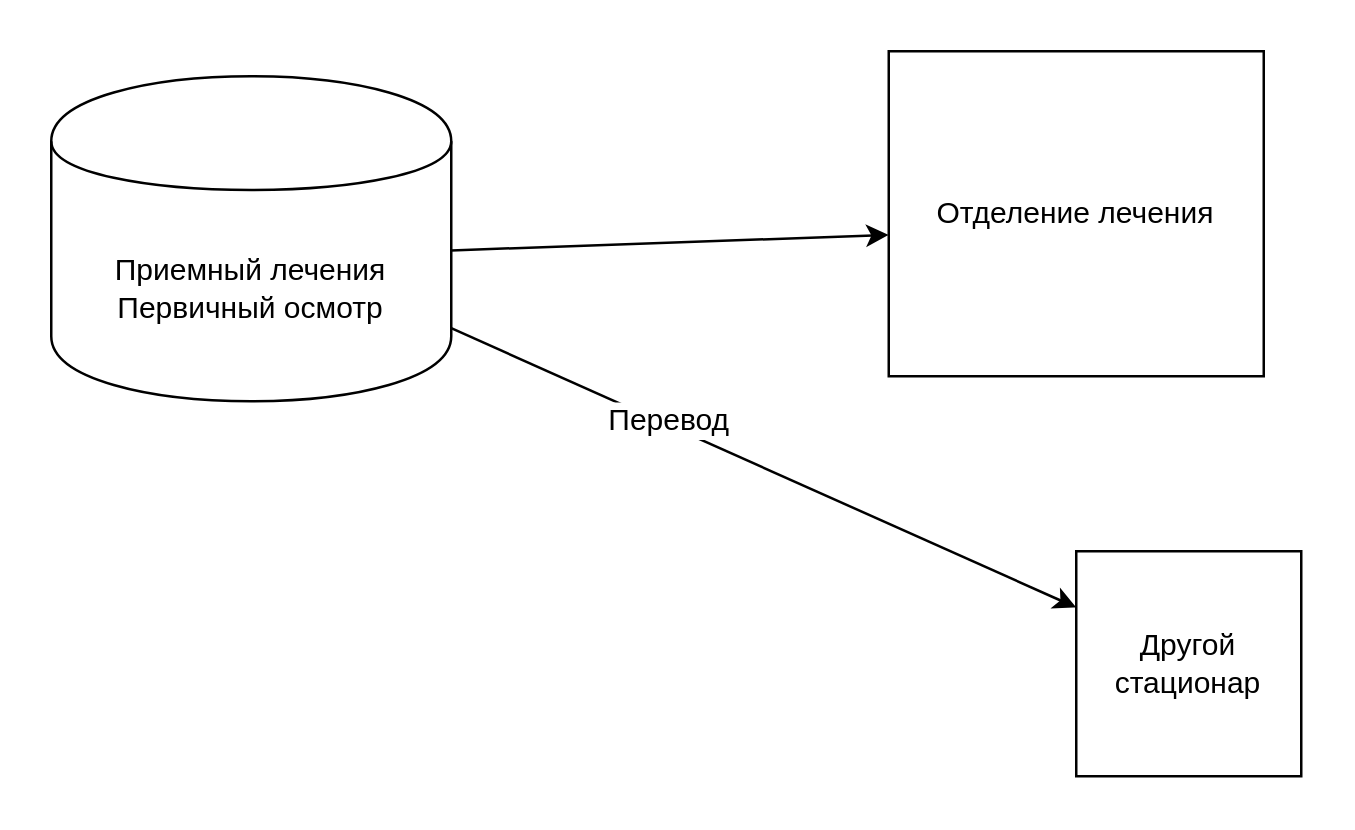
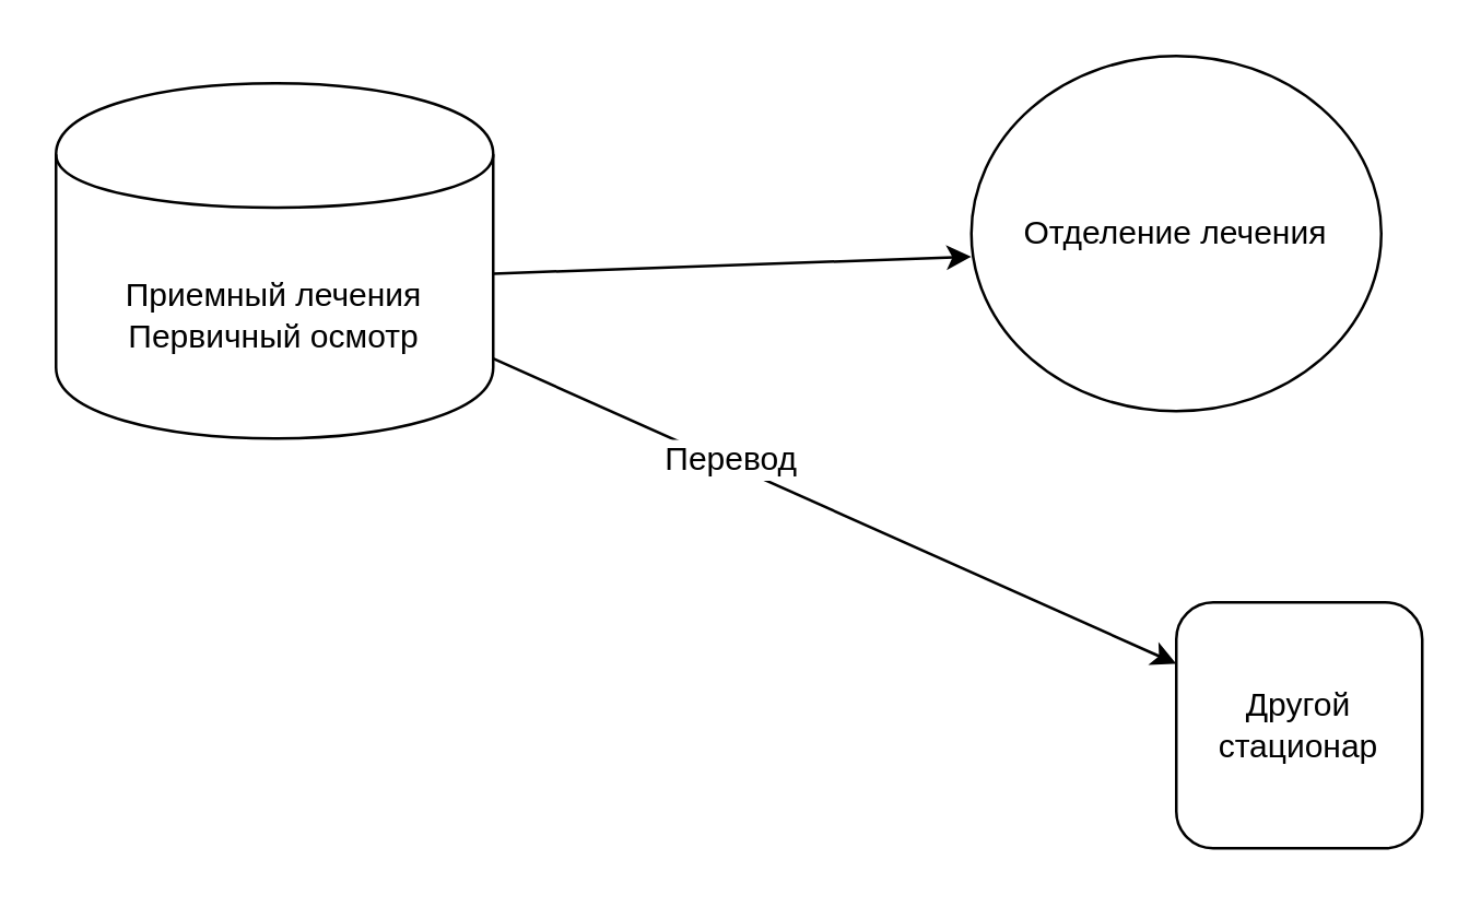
  <mxCell id="0" />
  <mxCell id="1" parent="0" />
  <mxCell id="2" value="Приемный лечения&lt;br&gt;Первичный осмотр" style="shape=cylinder;whiteSpace=wrap;html=1;boundedLbl=1;backgroundOutline=1;" vertex="1" parent="1"><mxGeometry x="20" y="30" width="160" height="130" as="geometry" /></mxCell>
- <mxCell id="3" value="Отделение лечения" style="whiteSpace=wrap;html=1;rounded=0;" vertex="1" parent="1"><mxGeometry x="355" y="20" width="150" height="130" as="geometry" /></mxCell>
+ <mxCell id="3" value="Отделение лечения" style="ellipse;whiteSpace=wrap;html=1;" vertex="1" parent="1"><mxGeometry x="355" y="20" width="150" height="130" as="geometry" /></mxCell>
  <mxCell id="4" value="" style="endArrow=classic;html=1;entryX=0;entryY=0.565;entryDx=0;entryDy=0;entryPerimeter=0;exitX=1;exitY=0.536;exitDx=0;exitDy=0;exitPerimeter=0;" edge="1" parent="1" source="2" target="3"><mxGeometry width="50" height="50" relative="1" as="geometry"><mxPoint x="-240" y="390" as="sourcePoint" /><mxPoint x="-190" y="340" as="targetPoint" /><Array as="points" /></mxGeometry></mxCell>
- <mxCell id="5" value="Другой стационар" style="whiteSpace=wrap;html=1;aspect=fixed;" vertex="1" parent="1"><mxGeometry x="430" y="220" width="90" height="90" as="geometry" /></mxCell>
+ <mxCell id="5" value="Другой стационар" style="whiteSpace=wrap;html=1;aspect=fixed;rounded=1;" vertex="1" parent="1"><mxGeometry x="430" y="220" width="90" height="90" as="geometry" /></mxCell>
  <mxCell id="6" value="" style="endArrow=classic;html=1;entryX=0;entryY=0.25;entryDx=0;entryDy=0;" edge="1" parent="1" source="2" target="5"><mxGeometry width="50" height="50" relative="1" as="geometry"><mxPoint x="-90" y="170" as="sourcePoint" /><mxPoint x="-40" y="120" as="targetPoint" /></mxGeometry></mxCell>
  <mxCell id="7" value="Перевод" style="text;html=1;resizable=0;points=[];align=center;verticalAlign=middle;labelBackgroundColor=#ffffff;" vertex="1" connectable="0" parent="6"><mxGeometry x="-0.315" y="2" relative="1" as="geometry"><mxPoint as="offset" /></mxGeometry></mxCell>
